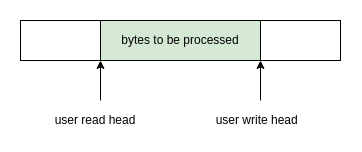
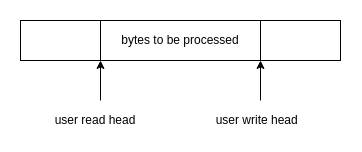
  <mxCell id="0" />
  <mxCell id="1" parent="0" />
  <mxCell id="2" value="" style="rounded=0;whiteSpace=wrap;html=1;" parent="1" vertex="1"><mxGeometry x="20" y="20" width="320" height="40" as="geometry" /></mxCell>
  <mxCell id="3" value="" style="endArrow=classic;html=1;entryX=0.75;entryY=1;entryDx=0;entryDy=0;" parent="1" target="2" edge="1"><mxGeometry width="50" height="50" relative="1" as="geometry"><mxPoint x="260" y="100" as="sourcePoint" /><mxPoint x="302" y="63" as="targetPoint" /></mxGeometry></mxCell>
  <mxCell id="4" value="" style="endArrow=classic;html=1;entryX=0.75;entryY=1;entryDx=0;entryDy=0;" parent="1" edge="1"><mxGeometry width="50" height="50" relative="1" as="geometry"><mxPoint x="100" y="100" as="sourcePoint" /><mxPoint x="100" y="60" as="targetPoint" /></mxGeometry></mxCell>
  <mxCell id="5" value="user read head" style="text;html=1;strokeColor=none;fillColor=none;align=center;verticalAlign=middle;whiteSpace=wrap;rounded=0;" parent="1" vertex="1"><mxGeometry x="50" y="110" width="90" height="20" as="geometry" /></mxCell>
  <mxCell id="6" value="&amp;nbsp;user write head" style="text;html=1;strokeColor=none;fillColor=none;align=center;verticalAlign=middle;whiteSpace=wrap;rounded=0;" parent="1" vertex="1"><mxGeometry x="200" y="110" width="110" height="20" as="geometry" /></mxCell>
- <mxCell id="7" value="bytes to be processed" style="rounded=0;whiteSpace=wrap;html=1;fillColor=#d5e8d4;" parent="1" vertex="1"><mxGeometry x="100" y="20" width="160" height="40" as="geometry" /></mxCell>
+ <mxCell id="7" value="bytes to be processed" style="rounded=0;whiteSpace=wrap;html=1;" parent="1" vertex="1"><mxGeometry x="100" y="20" width="160" height="40" as="geometry" /></mxCell>
